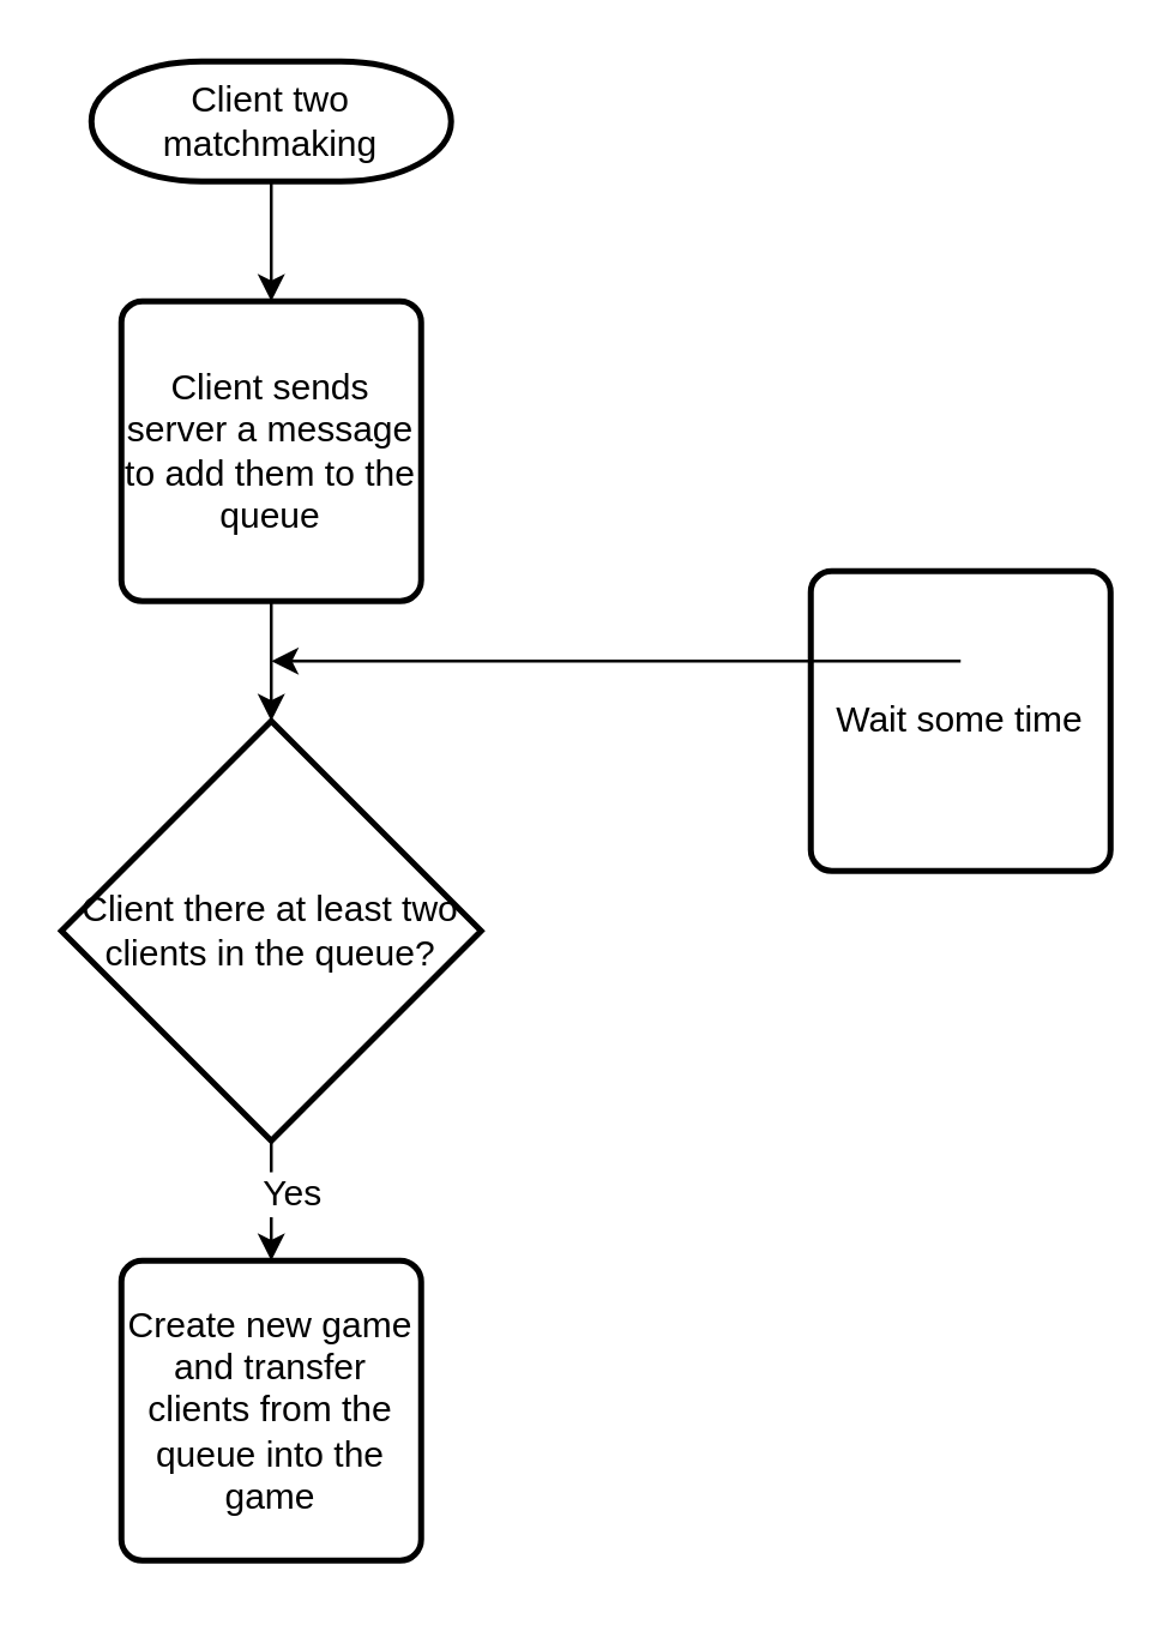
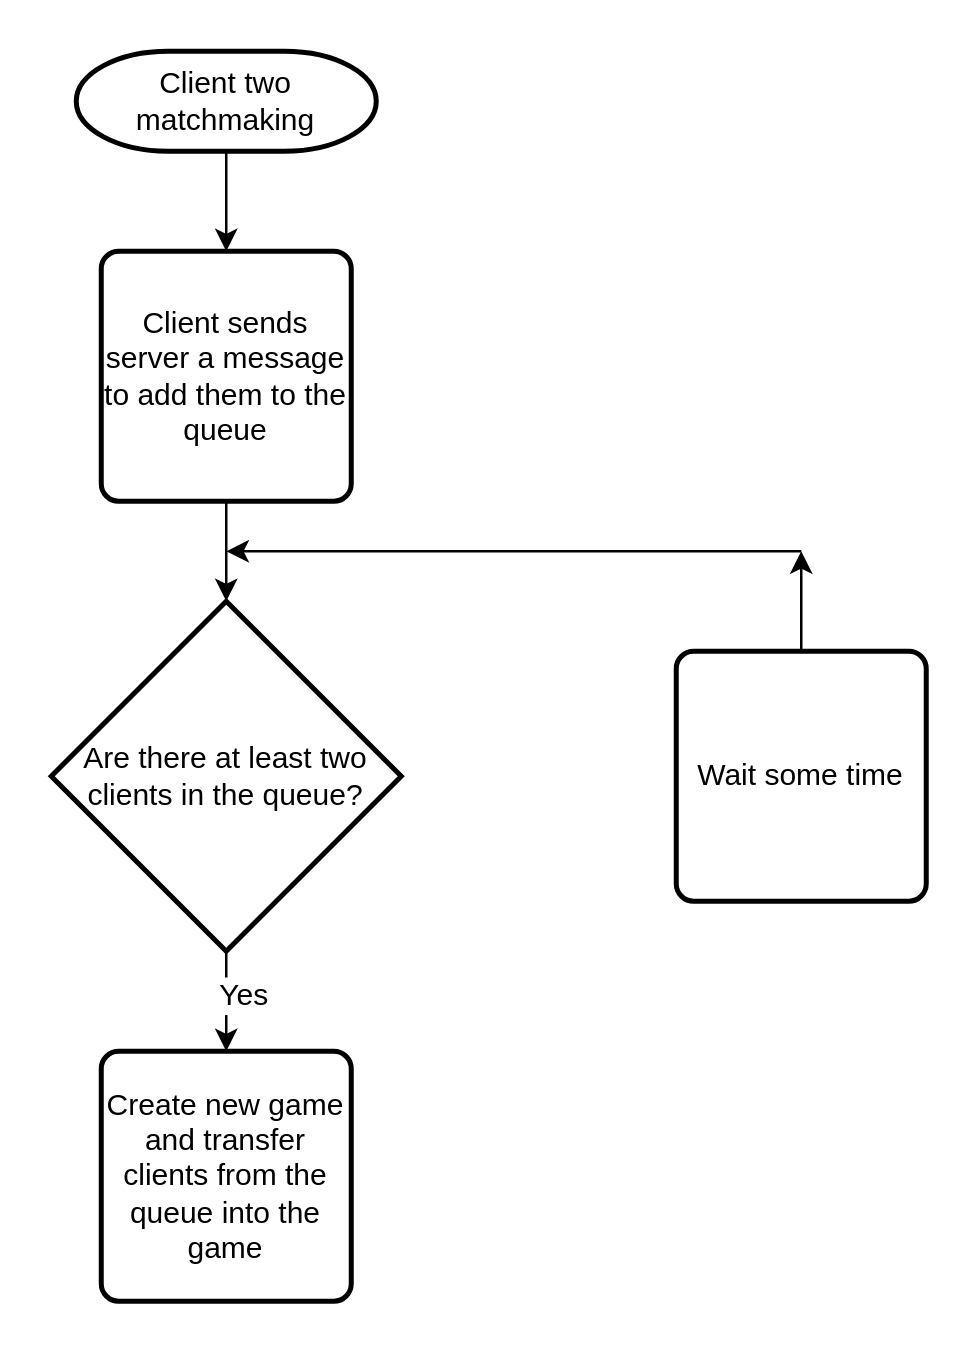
  <mxCell id="0" />
  <mxCell id="1" parent="0" />
  <mxCell id="2" style="edgeStyle=orthogonalEdgeStyle;rounded=0;orthogonalLoop=1;jettySize=auto;html=1;" edge="1" parent="1" source="3" target="5"><mxGeometry relative="1" as="geometry" /></mxCell>
  <mxCell id="3" value="&lt;div&gt;Client two matchmaking&lt;/div&gt;" style="strokeWidth=2;html=1;shape=mxgraph.flowchart.terminator;whiteSpace=wrap;" vertex="1" parent="1"><mxGeometry x="30" y="20" width="120" height="40" as="geometry" /></mxCell>
  <mxCell id="4" style="edgeStyle=orthogonalEdgeStyle;rounded=0;orthogonalLoop=1;jettySize=auto;html=1;" edge="1" parent="1" source="5" target="8"><mxGeometry relative="1" as="geometry" /></mxCell>
  <mxCell id="5" value="Client sends server a message to add them to the queue" style="rounded=1;whiteSpace=wrap;html=1;absoluteArcSize=1;arcSize=14;strokeWidth=2;" vertex="1" parent="1"><mxGeometry x="40" y="100" width="100" height="100" as="geometry" /></mxCell>
  <mxCell id="6" style="edgeStyle=orthogonalEdgeStyle;rounded=0;orthogonalLoop=1;jettySize=auto;html=1;" edge="1" parent="1" source="8"><mxGeometry relative="1" as="geometry"><mxPoint x="90" y="420" as="targetPoint" /></mxGeometry></mxCell>
  <mxCell id="7" value="&lt;div style=&quot;font-size: 12px;&quot;&gt;Yes&lt;/div&gt;" style="edgeLabel;html=1;align=center;verticalAlign=middle;resizable=0;points=[];fontSize=12;" vertex="1" connectable="0" parent="6"><mxGeometry x="-0.161" y="6" relative="1" as="geometry"><mxPoint as="offset" /></mxGeometry></mxCell>
- <mxCell id="8" value="Client there at least two clients in the queue?" style="strokeWidth=2;html=1;shape=mxgraph.flowchart.decision;whiteSpace=wrap;" vertex="1" parent="1"><mxGeometry x="20" y="240" width="140" height="140" as="geometry" /></mxCell>
+ <mxCell id="8" value="Are there at least two clients in the queue?" style="strokeWidth=2;html=1;shape=mxgraph.flowchart.decision;whiteSpace=wrap;" vertex="1" parent="1"><mxGeometry x="20" y="240" width="140" height="140" as="geometry" /></mxCell>
  <mxCell id="9" style="edgeStyle=orthogonalEdgeStyle;rounded=0;orthogonalLoop=1;jettySize=auto;html=1;exitX=0.5;exitY=0;exitDx=0;exitDy=0;" edge="1" parent="1" source="10"><mxGeometry relative="1" as="geometry"><mxPoint x="320" y="220" as="targetPoint" /></mxGeometry></mxCell>
- <mxCell id="10" value="&lt;div&gt;Wait some time&lt;/div&gt;" style="rounded=1;whiteSpace=wrap;html=1;absoluteArcSize=1;arcSize=14;strokeWidth=2;" vertex="1" parent="1"><mxGeometry x="270" y="190" width="100" height="100" as="geometry" /></mxCell>
+ <mxCell id="10" value="&lt;div&gt;Wait some time&lt;/div&gt;" style="rounded=1;whiteSpace=wrap;html=1;absoluteArcSize=1;arcSize=14;strokeWidth=2;" vertex="1" parent="1"><mxGeometry x="270" y="260" width="100" height="100" as="geometry" /></mxCell>
  <mxCell id="11" value="" style="endArrow=classic;html=1;rounded=0;" edge="1" parent="1"><mxGeometry width="50" height="50" relative="1" as="geometry"><mxPoint x="320" y="220" as="sourcePoint" /><mxPoint x="90" y="220" as="targetPoint" /></mxGeometry></mxCell>
  <mxCell id="12" value="&lt;div&gt;Create new game and transfer clients from the queue into the game&lt;/div&gt;" style="rounded=1;whiteSpace=wrap;html=1;absoluteArcSize=1;arcSize=14;strokeWidth=2;" vertex="1" parent="1"><mxGeometry x="40" y="420" width="100" height="100" as="geometry" /></mxCell>
